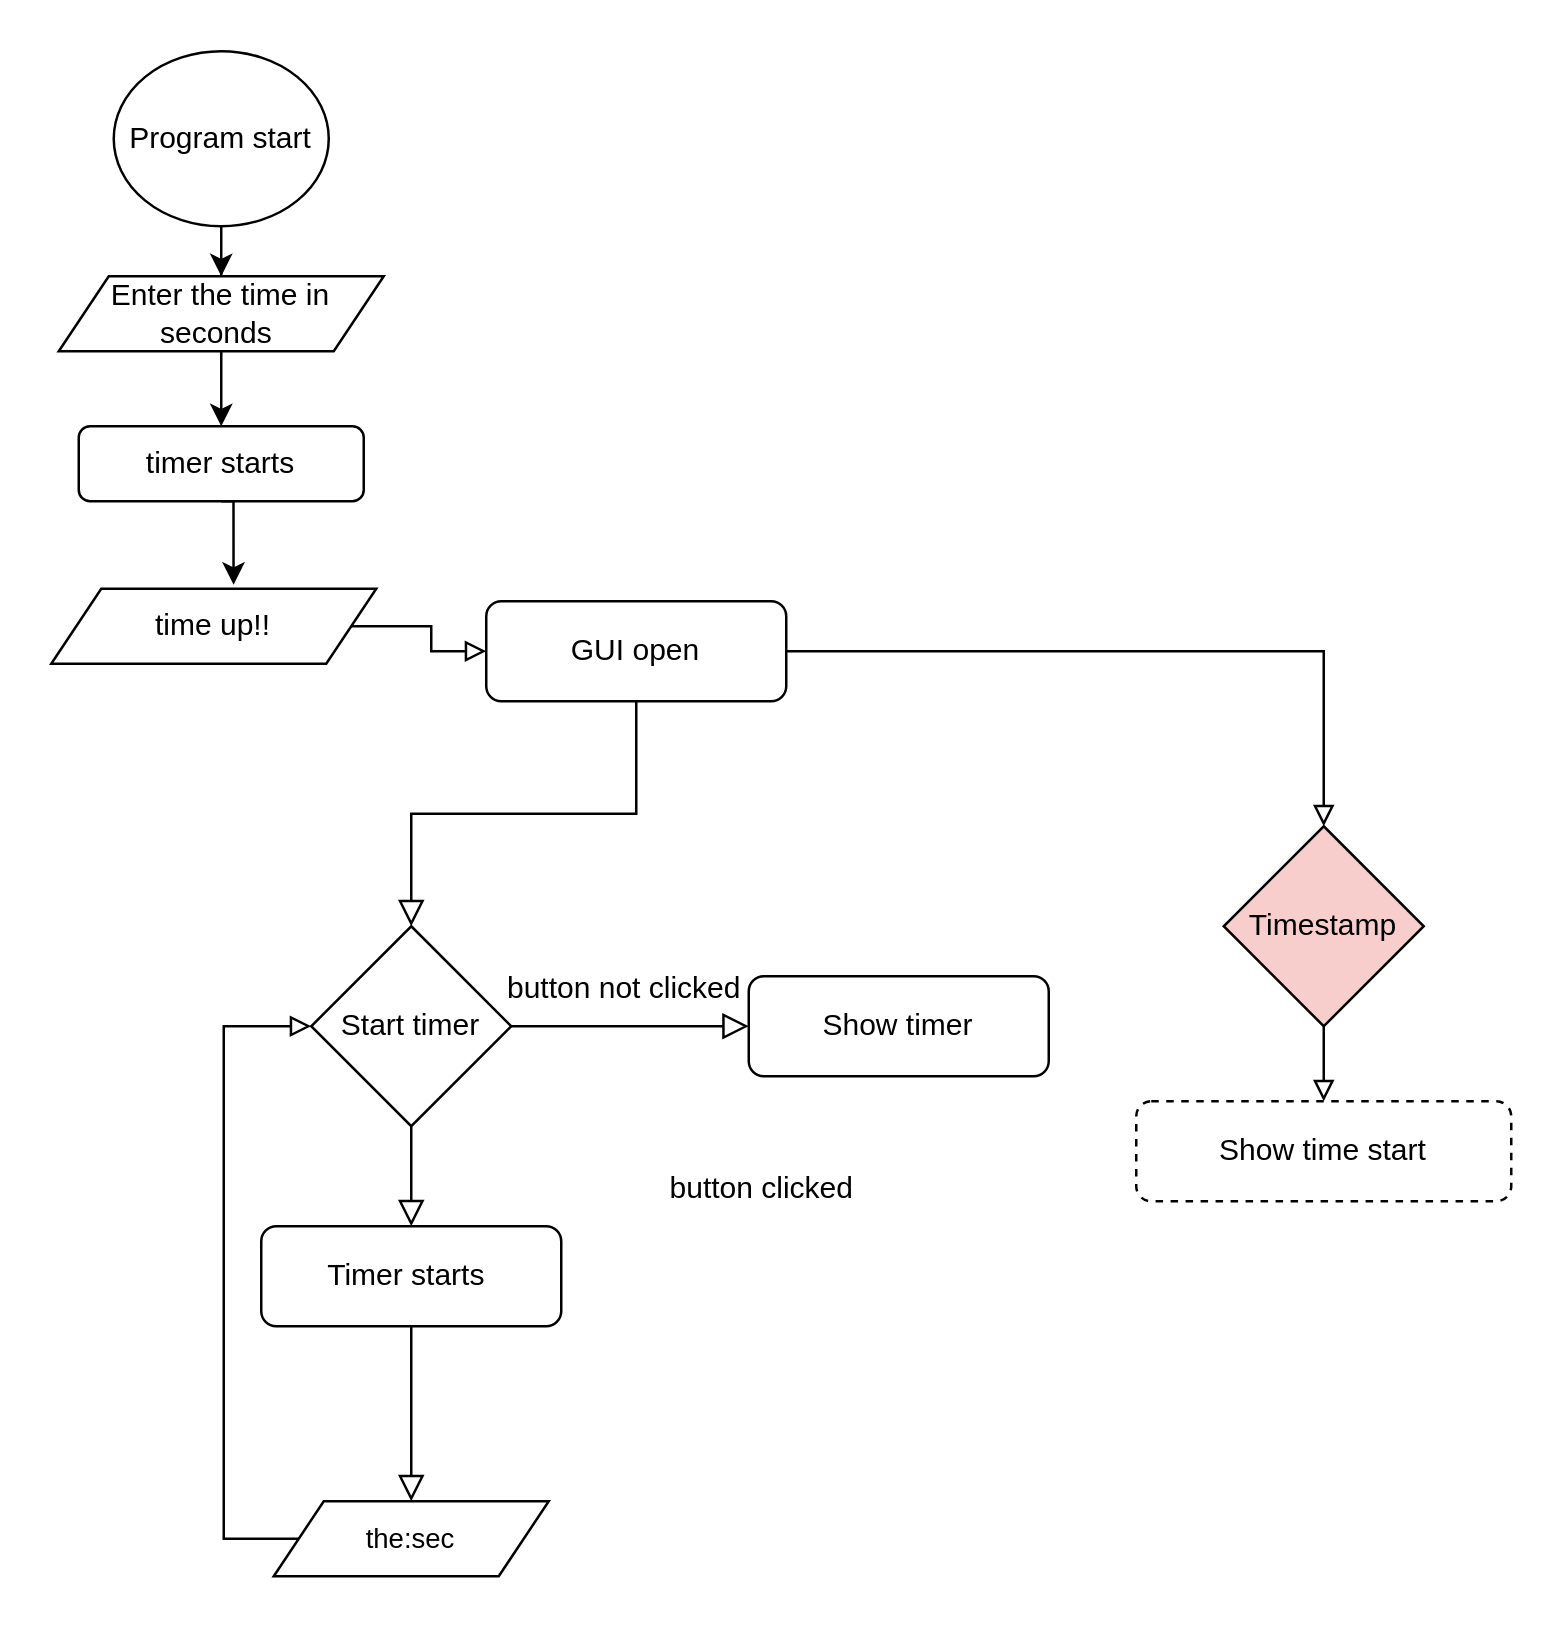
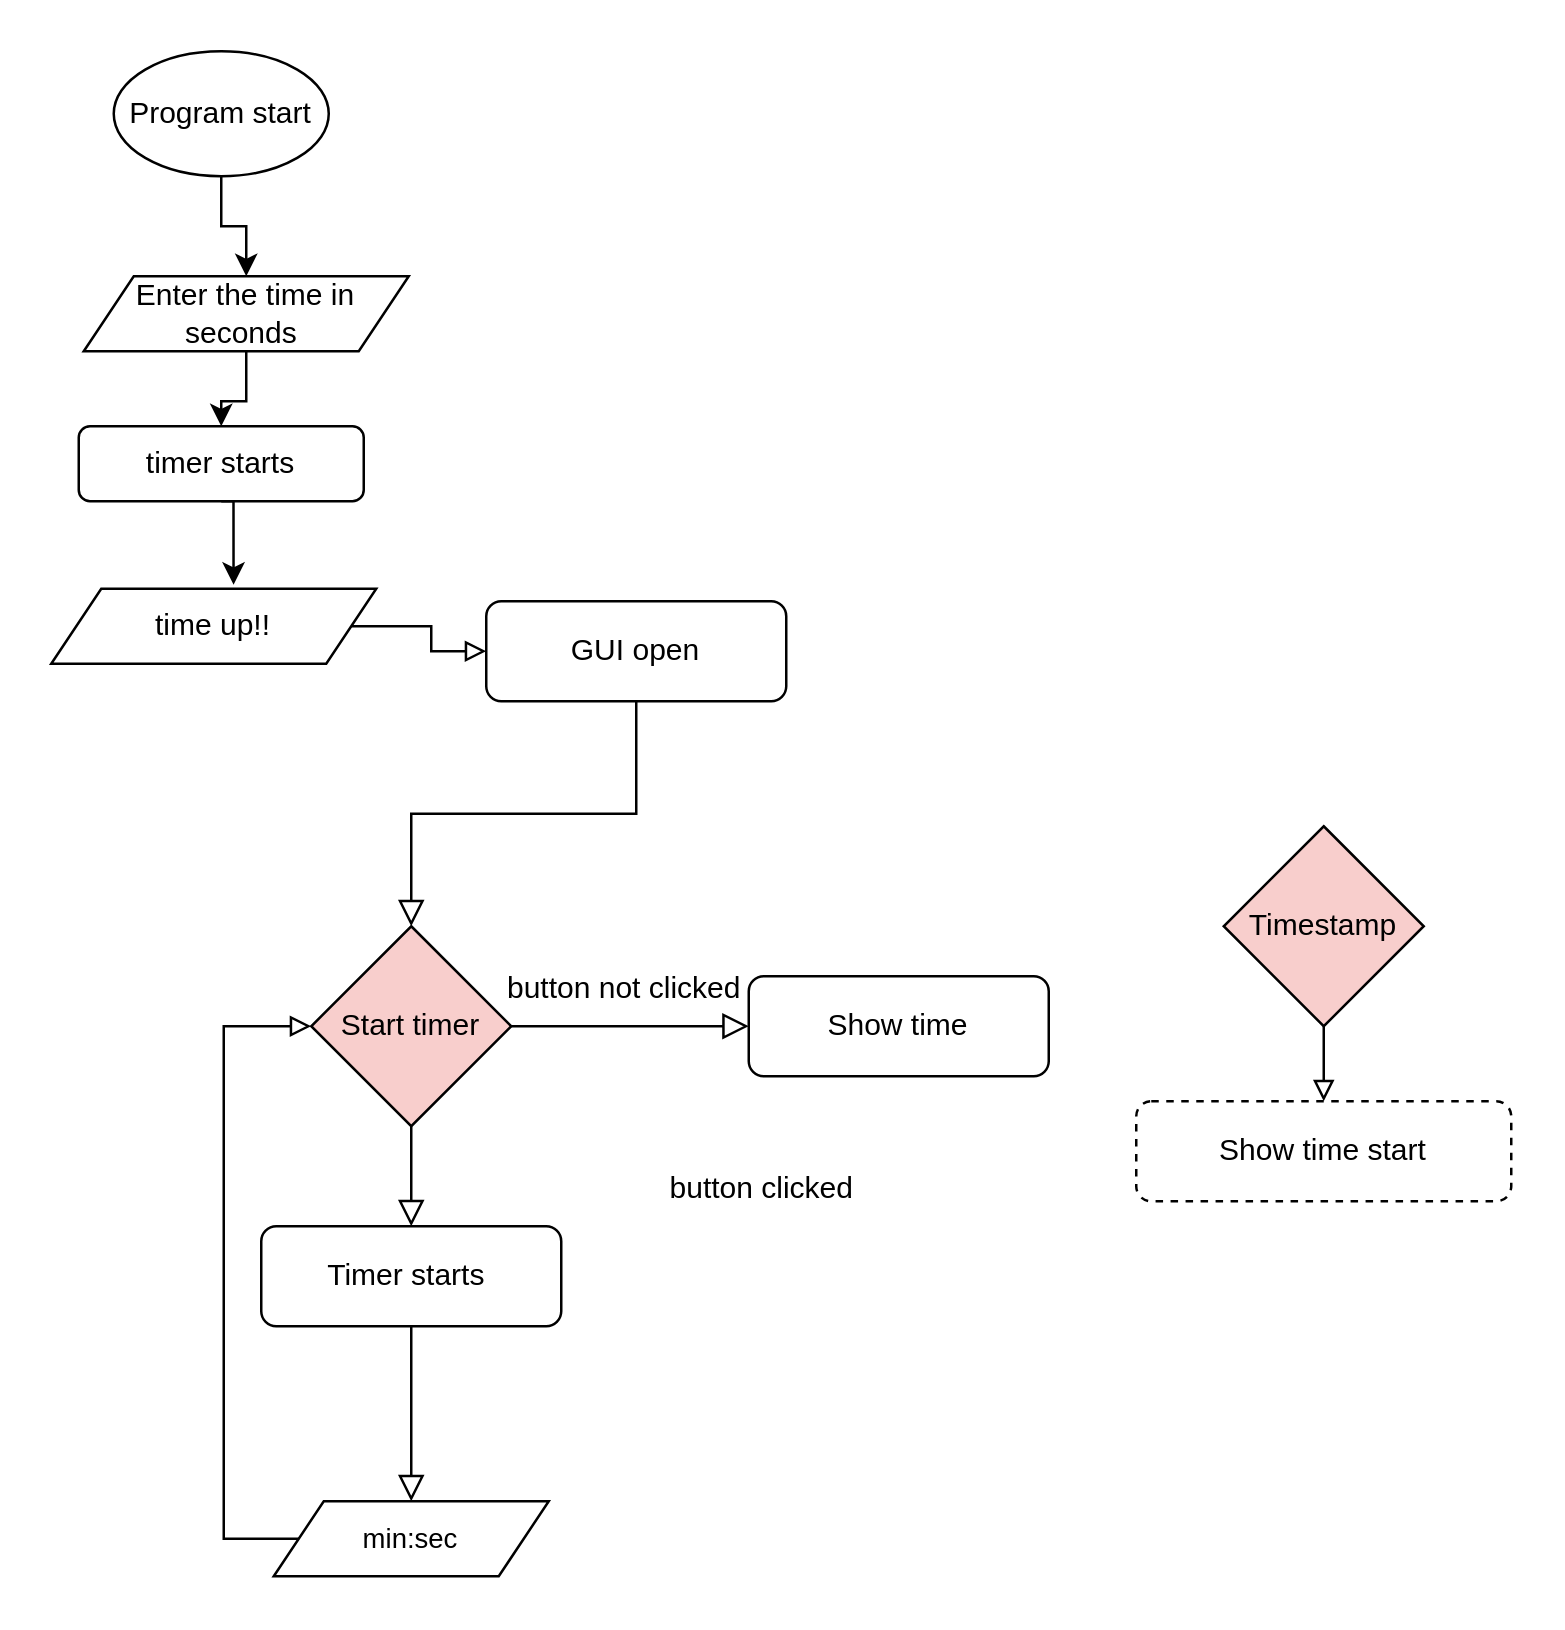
  <mxCell id="0" />
  <mxCell id="1" parent="0" />
  <mxCell id="2" value="" style="rounded=0;html=1;jettySize=auto;orthogonalLoop=1;fontSize=11;endArrow=block;endFill=0;endSize=8;strokeWidth=1;shadow=0;labelBackgroundColor=none;edgeStyle=orthogonalEdgeStyle;entryX=0.5;entryY=0;entryDx=0;entryDy=0;" edge="1" parent="1" source="4" target="7"><mxGeometry relative="1" as="geometry"><mxPoint x="254" y="330" as="targetPoint" /></mxGeometry></mxCell>
- <mxCell id="3" value="" style="edgeStyle=orthogonalEdgeStyle;rounded=0;orthogonalLoop=1;jettySize=auto;html=1;endArrow=block;endFill=0;entryX=0.5;entryY=0;entryDx=0;entryDy=0;" edge="1" parent="1" source="4" target="24"><mxGeometry relative="1" as="geometry"><mxPoint x="254" y="340" as="targetPoint" /></mxGeometry></mxCell>
  <mxCell id="4" value="GUI open" style="rounded=1;whiteSpace=wrap;html=1;fontSize=12;glass=0;strokeWidth=1;shadow=0;" vertex="1" parent="1"><mxGeometry x="194" y="240" width="120" height="40" as="geometry" /></mxCell>
  <mxCell id="5" style="edgeStyle=orthogonalEdgeStyle;rounded=0;orthogonalLoop=1;jettySize=auto;html=1;endArrow=block;endFill=0;endSize=8;" edge="1" parent="1" source="7" target="9"><mxGeometry relative="1" as="geometry" /></mxCell>
  <mxCell id="6" style="edgeStyle=orthogonalEdgeStyle;rounded=0;orthogonalLoop=1;jettySize=auto;html=1;endArrow=block;endFill=0;endSize=8;entryX=0;entryY=0.5;entryDx=0;entryDy=0;" edge="1" parent="1" source="7" target="10"><mxGeometry relative="1" as="geometry"><mxPoint x="294" y="410" as="targetPoint" /></mxGeometry></mxCell>
- <mxCell id="7" value="Start timer" style="rhombus;whiteSpace=wrap;html=1;" vertex="1" parent="1"><mxGeometry x="124" y="370" width="80" height="80" as="geometry" /></mxCell>
+ <mxCell id="7" value="Start timer" style="rhombus;whiteSpace=wrap;html=1;fillColor=#f8cecc;" vertex="1" parent="1"><mxGeometry x="124" y="370" width="80" height="80" as="geometry" /></mxCell>
  <mxCell id="8" style="edgeStyle=orthogonalEdgeStyle;rounded=0;orthogonalLoop=1;jettySize=auto;html=1;endArrow=block;endFill=0;endSize=8;entryX=0.5;entryY=0;entryDx=0;entryDy=0;" edge="1" parent="1" source="9" target="14"><mxGeometry relative="1" as="geometry"><mxPoint x="164" y="590" as="targetPoint" /></mxGeometry></mxCell>
  <mxCell id="9" value="Timer starts&amp;nbsp;" style="rounded=1;whiteSpace=wrap;html=1;" vertex="1" parent="1"><mxGeometry x="104" y="490" width="120" height="40" as="geometry" /></mxCell>
- <mxCell id="10" value="Show timer" style="rounded=1;whiteSpace=wrap;html=1;" vertex="1" parent="1"><mxGeometry x="299" y="390" width="120" height="40" as="geometry" /></mxCell>
+ <mxCell id="10" value="Show time" style="rounded=1;whiteSpace=wrap;html=1;" vertex="1" parent="1"><mxGeometry x="299" y="390" width="120" height="40" as="geometry" /></mxCell>
  <mxCell id="11" value="button not clicked" style="text;html=1;align=center;verticalAlign=middle;resizable=0;points=[];autosize=1;strokeColor=none;fillColor=none;" vertex="1" parent="1"><mxGeometry x="189" y="380" width="120" height="30" as="geometry" /></mxCell>
  <mxCell id="12" value="button clicked" style="text;html=1;align=center;verticalAlign=middle;resizable=0;points=[];autosize=1;strokeColor=none;fillColor=none;" vertex="1" parent="1"><mxGeometry x="254" y="460" width="100" height="30" as="geometry" /></mxCell>
  <mxCell id="13" style="edgeStyle=orthogonalEdgeStyle;rounded=0;orthogonalLoop=1;jettySize=auto;html=1;entryX=0;entryY=0.5;entryDx=0;entryDy=0;exitX=0;exitY=0.5;exitDx=0;exitDy=0;endArrow=block;endFill=0;" edge="1" parent="1" source="14" target="7"><mxGeometry relative="1" as="geometry"><Array as="points"><mxPoint x="89" y="615" /><mxPoint x="89" y="410" /></Array></mxGeometry></mxCell>
- <mxCell id="14" value="the:sec" style="shape=parallelogram;perimeter=parallelogramPerimeter;whiteSpace=wrap;html=1;fixedSize=1;fontSize=11;" vertex="1" parent="1"><mxGeometry x="109" y="600" width="110" height="30" as="geometry" /></mxCell>
+ <mxCell id="14" value="min:sec" style="shape=parallelogram;perimeter=parallelogramPerimeter;whiteSpace=wrap;html=1;fixedSize=1;fontSize=11;" vertex="1" parent="1"><mxGeometry x="109" y="600" width="110" height="30" as="geometry" /></mxCell>
  <mxCell id="15" style="edgeStyle=orthogonalEdgeStyle;rounded=0;orthogonalLoop=1;jettySize=auto;html=1;exitX=0.5;exitY=1;exitDx=0;exitDy=0;entryX=0.561;entryY=-0.052;entryDx=0;entryDy=0;entryPerimeter=0;" edge="1" parent="1" source="16" target="22"><mxGeometry relative="1" as="geometry" /></mxCell>
  <mxCell id="16" value="timer starts" style="rounded=1;whiteSpace=wrap;html=1;" vertex="1" parent="1"><mxGeometry x="31" y="170" width="114" height="30" as="geometry" /></mxCell>
  <mxCell id="17" style="edgeStyle=orthogonalEdgeStyle;rounded=0;orthogonalLoop=1;jettySize=auto;html=1;entryX=0.5;entryY=0;entryDx=0;entryDy=0;" edge="1" parent="1" source="18" target="20"><mxGeometry relative="1" as="geometry" /></mxCell>
- <mxCell id="18" value="Program start" style="ellipse;whiteSpace=wrap;html=1;" vertex="1" parent="1"><mxGeometry x="45" y="20" width="86" height="70" as="geometry" /></mxCell>
+ <mxCell id="18" value="Program start" style="ellipse;whiteSpace=wrap;html=1;" vertex="1" parent="1"><mxGeometry x="45" y="20" width="86" height="50" as="geometry" /></mxCell>
  <mxCell id="19" style="edgeStyle=orthogonalEdgeStyle;rounded=0;orthogonalLoop=1;jettySize=auto;html=1;entryX=0.5;entryY=0;entryDx=0;entryDy=0;" edge="1" parent="1" source="20" target="16"><mxGeometry relative="1" as="geometry" /></mxCell>
- <mxCell id="20" value="Enter the time in seconds&amp;nbsp;" style="shape=parallelogram;perimeter=parallelogramPerimeter;whiteSpace=wrap;html=1;fixedSize=1;" vertex="1" parent="1"><mxGeometry x="23" y="110" width="130" height="30" as="geometry" /></mxCell>
+ <mxCell id="20" value="Enter the time in seconds&amp;nbsp;" style="shape=parallelogram;perimeter=parallelogramPerimeter;whiteSpace=wrap;html=1;fixedSize=1;" vertex="1" parent="1"><mxGeometry x="33" y="110" width="130" height="30" as="geometry" /></mxCell>
  <mxCell id="21" style="edgeStyle=orthogonalEdgeStyle;rounded=0;orthogonalLoop=1;jettySize=auto;html=1;entryX=0;entryY=0.5;entryDx=0;entryDy=0;endArrow=block;endFill=0;" edge="1" parent="1" source="22" target="4"><mxGeometry relative="1" as="geometry" /></mxCell>
  <mxCell id="22" value="time up!!" style="shape=parallelogram;perimeter=parallelogramPerimeter;whiteSpace=wrap;html=1;fixedSize=1;" vertex="1" parent="1"><mxGeometry x="20" y="235" width="130" height="30" as="geometry" /></mxCell>
  <mxCell id="23" value="" style="edgeStyle=orthogonalEdgeStyle;rounded=0;orthogonalLoop=1;jettySize=auto;html=1;endArrow=block;endFill=0;" edge="1" parent="1" source="24" target="25"><mxGeometry relative="1" as="geometry"><Array as="points"><mxPoint x="529" y="460" /><mxPoint x="529" y="460" /></Array></mxGeometry></mxCell>
  <mxCell id="24" value="Timestamp" style="rhombus;whiteSpace=wrap;html=1;fillColor=#f8cecc;" vertex="1" parent="1"><mxGeometry x="489" y="330" width="80" height="80" as="geometry" /></mxCell>
  <mxCell id="25" value="Show time start" style="rounded=1;whiteSpace=wrap;html=1;dashed=1;" vertex="1" parent="1"><mxGeometry x="454" y="440" width="150" height="40" as="geometry" /></mxCell>
